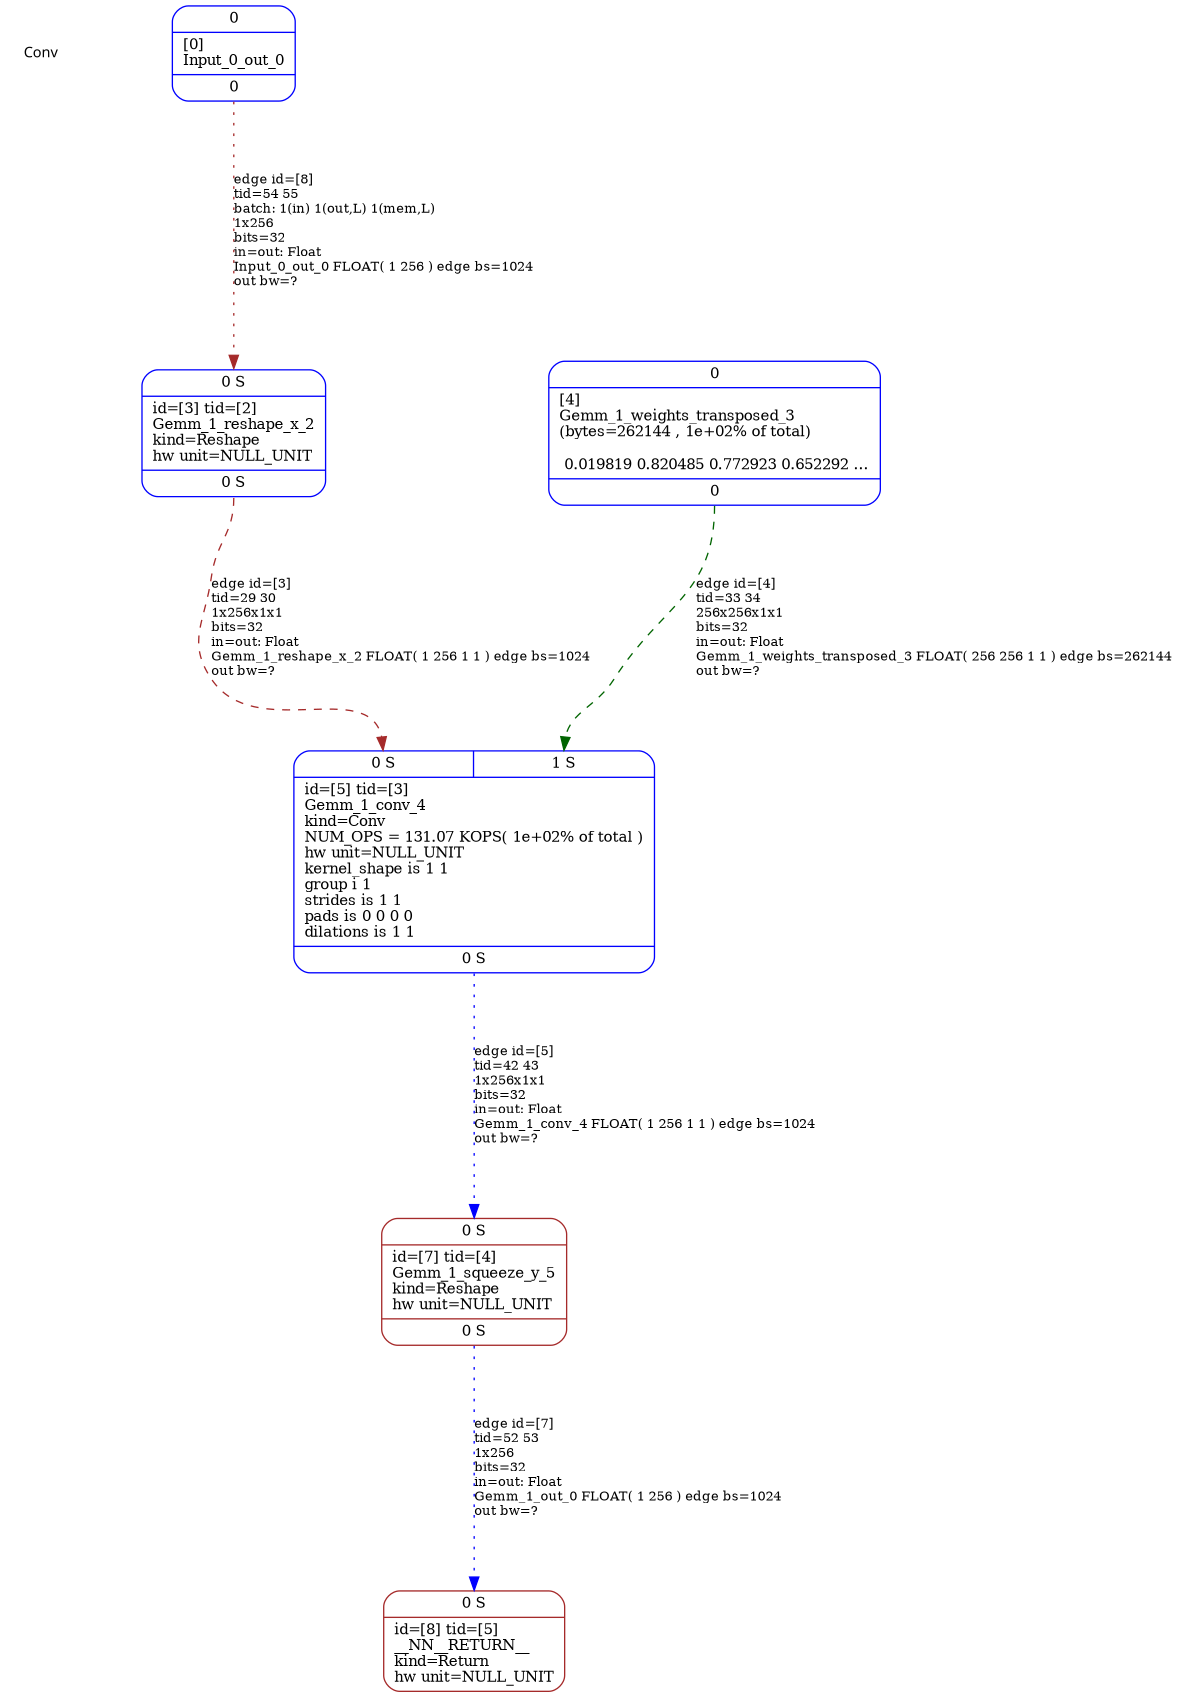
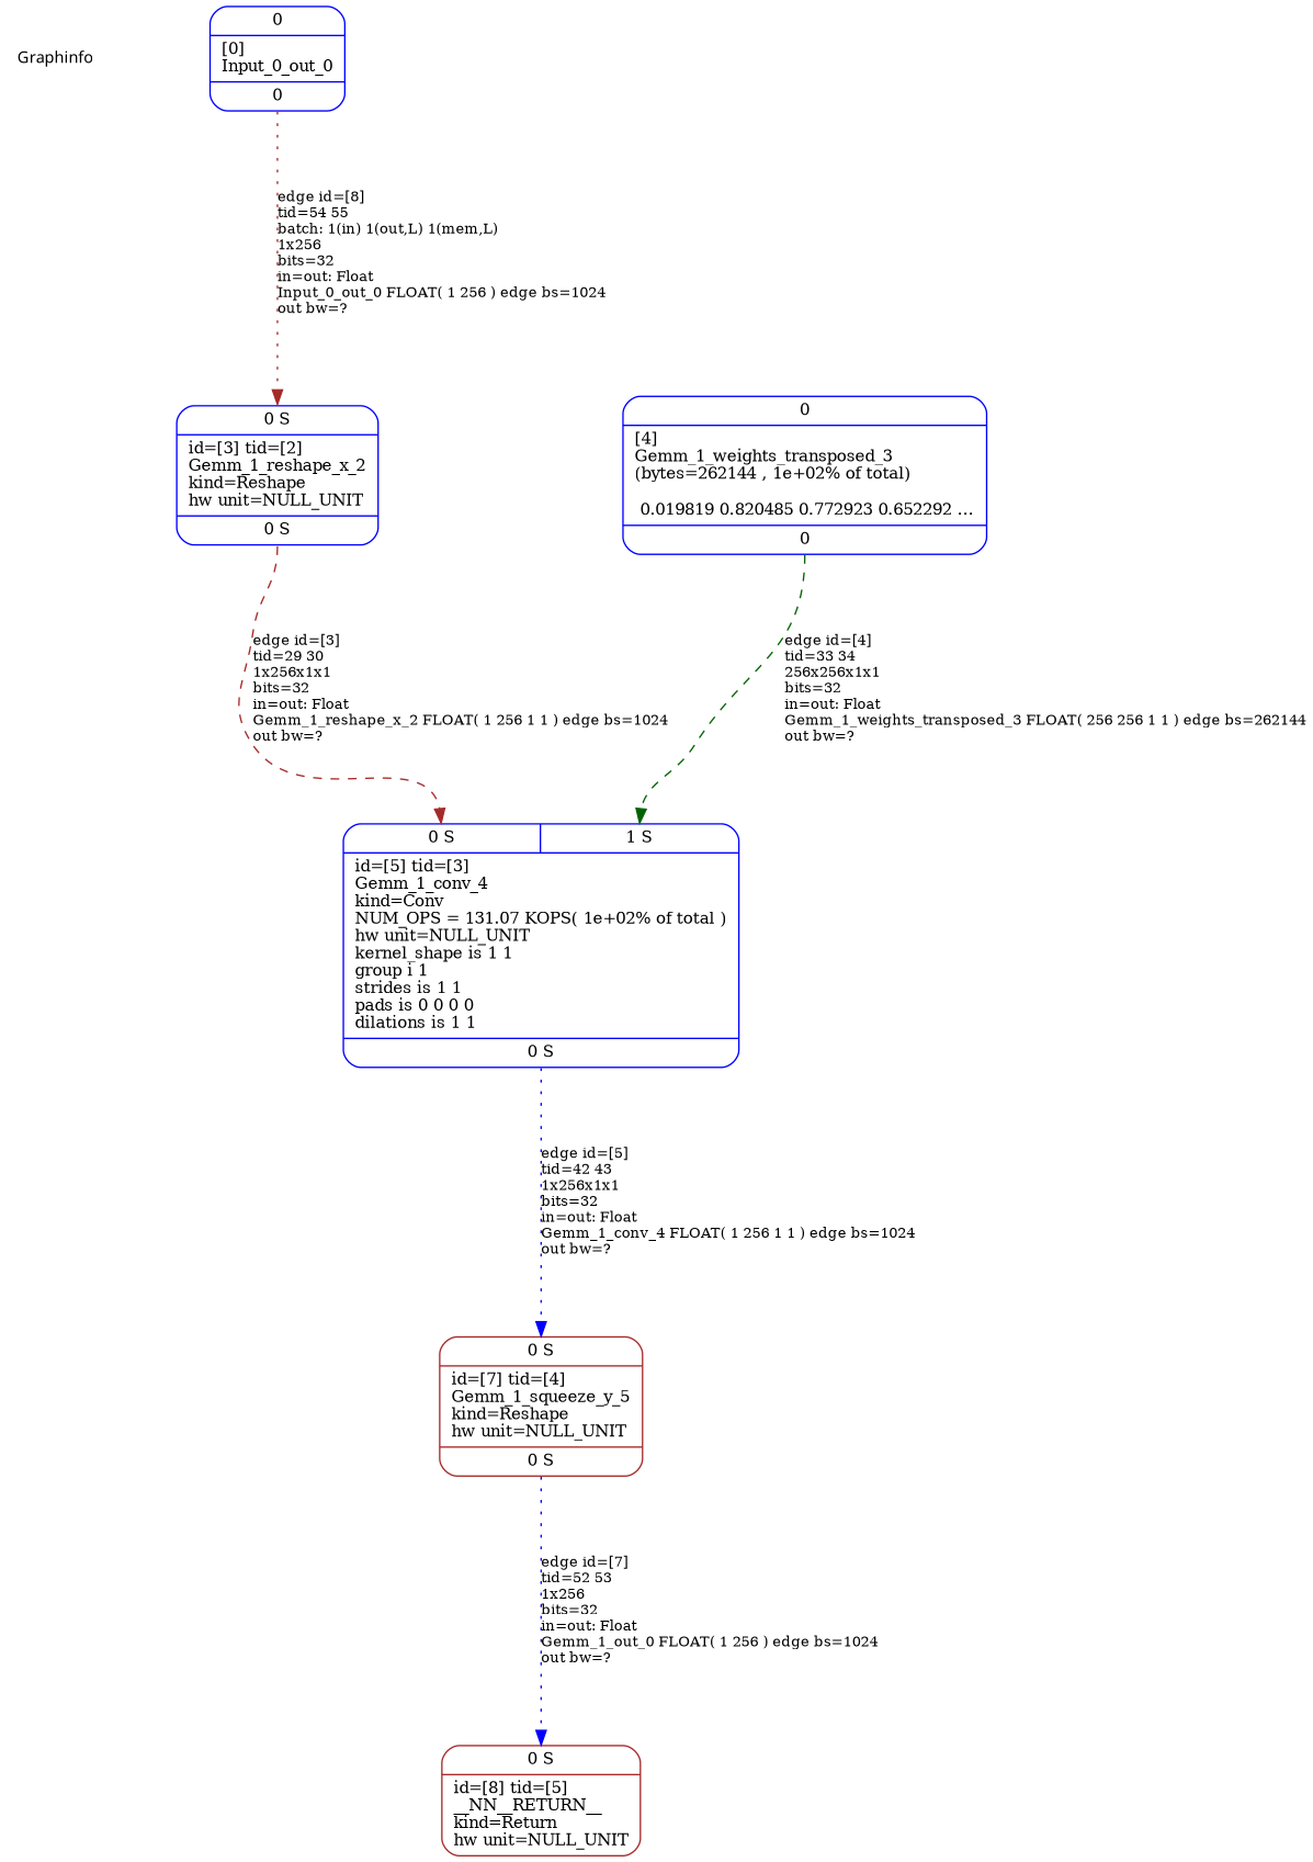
  digraph {
    compound=true
    fontsize=11
    nodesep=1
    rankdir=BU
    ranksep=1.5
    splines=spline
    node [color=blue fontsize=11 shape=record style=rounded]
    edge [fontsize=10 headport="i0:n" tailport="o0:s" color=blue style=dotted]
-   Graphinfo [color=brown fontname="Arial-Bold" shape=plaintext label=Conv]
+   Graphinfo [color=brown fontname="Arial-Bold" shape=plaintext]
    n2 [label="{ { <i0> 0} |  [4]\lGemm_1_weights_transposed_3\l(bytes=262144 , 1e+02% of total)\l\l 0.019819 0.820485 0.772923 0.652292 ... | { <o0> 0} }"]
    n3 [label="{ { < i0>  0 S  | < i1>  1 S } | id=[5] tid=[3]\lGemm_1_conv_4\lkind=Conv\lNUM_OPS = 131.07 KOPS( 1e+02% of total )\lhw unit=NULL_UNIT\lkernel_shape is 1 1\lgroup i 1\lstrides is 1 1\lpads is 0 0 0 0\ldilations is 1 1\l | { < o0>  0 S } }"]
    n4 [label="{ { <i0> 0} |  [0]\lInput_0_out_0 | { <o0> 0} }"]
    n5 [label="{ { < i0>  0 S } | id=[3] tid=[2]\lGemm_1_reshape_x_2\lkind=Reshape\lhw unit=NULL_UNIT\l | { < o0>  0 S } }"]
    n6 [color=brown label="{ { < i0>  0 S } | id=[7] tid=[4]\lGemm_1_squeeze_y_5\lkind=Reshape\lhw unit=NULL_UNIT\l | { < o0>  0 S } }"]
    n7 [color=brown label="{ { < i0>  0 S } | id=[8] tid=[5]\l__NN__RETURN__\lkind=Return\lhw unit=NULL_UNIT\l}"]
    n2 -> n3 [headport="i1:n" label="edge id=[4]\ltid=33 34\l256x256x1x1\lbits=32\lin=out: Float\lGemm_1_weights_transposed_3 FLOAT( 256 256 1 1 ) edge bs=262144\lout bw=?\l" color=darkgreen style=dashed]
    n3 -> n6 [label="edge id=[5]\ltid=42 43\l1x256x1x1\lbits=32\lin=out: Float\lGemm_1_conv_4 FLOAT( 1 256 1 1 ) edge bs=1024\lout bw=?\l"]
    n4 -> n5 [label="edge id=[8]\ltid=54 55\lbatch: 1(in) 1(out,L) 1(mem,L) \l1x256\lbits=32\lin=out: Float\lInput_0_out_0 FLOAT( 1 256 ) edge bs=1024\lout bw=?\l" color=brown]
    n5 -> n3 [label="edge id=[3]\ltid=29 30\l1x256x1x1\lbits=32\lin=out: Float\lGemm_1_reshape_x_2 FLOAT( 1 256 1 1 ) edge bs=1024\lout bw=?\l" color=brown style=dashed]
    n6 -> n7 [label="edge id=[7]\ltid=52 53\l1x256\lbits=32\lin=out: Float\lGemm_1_out_0 FLOAT( 1 256 ) edge bs=1024\lout bw=?\l"]
  }
